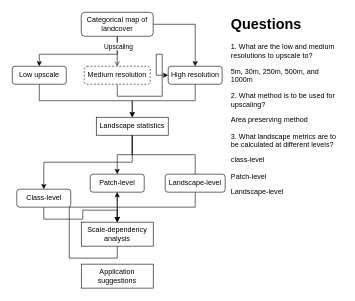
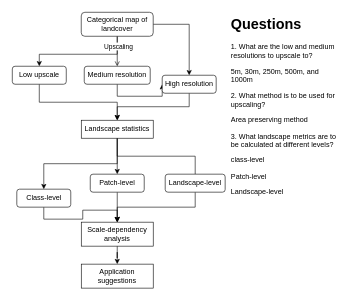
  <mxCell id="0" />
  <mxCell id="1" parent="0" />
  <mxCell id="2" style="edgeStyle=orthogonalEdgeStyle;rounded=0;orthogonalLoop=1;jettySize=auto;html=1;exitX=0.5;exitY=1;exitDx=0;exitDy=0;entryX=0.5;entryY=0;entryDx=0;entryDy=0;endArrow=open;" edge="1" parent="1" source="6" target="10"><mxGeometry relative="1" as="geometry" /></mxCell>
  <mxCell id="3" style="edgeStyle=orthogonalEdgeStyle;rounded=0;orthogonalLoop=1;jettySize=auto;html=1;exitX=0.5;exitY=1;exitDx=0;exitDy=0;entryX=0.5;entryY=0;entryDx=0;entryDy=0;" edge="1" parent="1" source="6" target="8"><mxGeometry relative="1" as="geometry"><Array as="points"><mxPoint x="195" y="90" /><mxPoint x="65" y="90" /></Array></mxGeometry></mxCell>
  <mxCell id="4" value="Upscaling" style="edgeLabel;html=1;align=center;verticalAlign=middle;resizable=0;points=[];" vertex="1" connectable="0" parent="3"><mxGeometry x="-0.822" y="1" relative="1" as="geometry"><mxPoint as="offset" /></mxGeometry></mxCell>
  <mxCell id="5" style="edgeStyle=orthogonalEdgeStyle;rounded=0;orthogonalLoop=1;jettySize=auto;html=1;exitX=1;exitY=0.5;exitDx=0;exitDy=0;entryX=0.5;entryY=0;entryDx=0;entryDy=0;" edge="1" parent="1" source="6" target="12"><mxGeometry relative="1" as="geometry" /></mxCell>
  <mxCell id="6" value="Categorical map of landcover" style="rounded=1;whiteSpace=wrap;html=1;" vertex="1" parent="1"><mxGeometry x="135" y="20" width="120" height="40" as="geometry" /></mxCell>
  <mxCell id="7" style="edgeStyle=orthogonalEdgeStyle;rounded=0;orthogonalLoop=1;jettySize=auto;html=1;exitX=0.5;exitY=1;exitDx=0;exitDy=0;entryX=0.5;entryY=0;entryDx=0;entryDy=0;" edge="1" parent="1" source="8" target="16"><mxGeometry relative="1" as="geometry" /></mxCell>
  <mxCell id="8" value="Low upscale" style="rounded=1;whiteSpace=wrap;html=1;" vertex="1" parent="1"><mxGeometry x="20" y="110" width="90" height="30" as="geometry" /></mxCell>
  <mxCell id="9" style="edgeStyle=orthogonalEdgeStyle;rounded=0;orthogonalLoop=1;jettySize=auto;html=1;exitX=0.5;exitY=1;exitDx=0;exitDy=0;" edge="1" parent="1" source="10" target="12"><mxGeometry relative="1" as="geometry" /></mxCell>
- <mxCell id="10" value="Medium resolution" style="rounded=1;whiteSpace=wrap;html=1;dashed=1;" vertex="1" parent="1"><mxGeometry x="140" y="110" width="110" height="30" as="geometry" /></mxCell>
+ <mxCell id="10" value="Medium resolution" style="rounded=1;whiteSpace=wrap;html=1;" vertex="1" parent="1"><mxGeometry x="140" y="110" width="110" height="30" as="geometry" /></mxCell>
  <mxCell id="11" style="edgeStyle=orthogonalEdgeStyle;rounded=0;orthogonalLoop=1;jettySize=auto;html=1;exitX=0.5;exitY=1;exitDx=0;exitDy=0;entryX=0.5;entryY=0;entryDx=0;entryDy=0;" edge="1" parent="1" source="12" target="16"><mxGeometry relative="1" as="geometry" /></mxCell>
- <mxCell id="12" value="High resolution" style="rounded=1;whiteSpace=wrap;html=1;" vertex="1" parent="1"><mxGeometry x="280" y="110" width="90" height="30" as="geometry" /></mxCell>
+ <mxCell id="12" value="High resolution" style="rounded=1;whiteSpace=wrap;html=1;" vertex="1" parent="1"><mxGeometry x="270" y="125" width="90" height="30" as="geometry" /></mxCell>
  <mxCell id="13" style="edgeStyle=orthogonalEdgeStyle;rounded=0;orthogonalLoop=1;jettySize=auto;html=1;exitX=0.5;exitY=1;exitDx=0;exitDy=0;entryX=0.5;entryY=0;entryDx=0;entryDy=0;" edge="1" parent="1" source="16" target="18"><mxGeometry relative="1" as="geometry" /></mxCell>
  <mxCell id="14" style="edgeStyle=orthogonalEdgeStyle;rounded=0;orthogonalLoop=1;jettySize=auto;html=1;exitX=0.5;exitY=1;exitDx=0;exitDy=0;entryX=0.5;entryY=0;entryDx=0;entryDy=0;" edge="1" parent="1" source="16" target="20"><mxGeometry relative="1" as="geometry" /></mxCell>
  <mxCell id="15" style="edgeStyle=orthogonalEdgeStyle;rounded=0;orthogonalLoop=1;jettySize=auto;html=1;exitX=0.5;exitY=1;exitDx=0;exitDy=0;entryX=0.5;entryY=0;entryDx=0;entryDy=0;endArrow=none;" edge="1" parent="1" source="16" target="22"><mxGeometry relative="1" as="geometry" /></mxCell>
- <mxCell id="16" value="Landscape statistics" style="rounded=0;whiteSpace=wrap;html=1;" vertex="1" parent="1"><mxGeometry x="160" y="195" width="120" height="30" as="geometry" /></mxCell>
+ <mxCell id="16" value="Landscape statistics" style="rounded=0;whiteSpace=wrap;html=1;" vertex="1" parent="1"><mxGeometry x="135" y="200" width="120" height="30" as="geometry" /></mxCell>
  <mxCell id="17" style="edgeStyle=orthogonalEdgeStyle;rounded=0;orthogonalLoop=1;jettySize=auto;html=1;exitX=0.5;exitY=1;exitDx=0;exitDy=0;" edge="1" parent="1" source="18" target="24"><mxGeometry relative="1" as="geometry" /></mxCell>
  <mxCell id="18" value="Class-level" style="rounded=1;whiteSpace=wrap;html=1;" vertex="1" parent="1"><mxGeometry x="27.5" y="315" width="90" height="30" as="geometry" /></mxCell>
  <mxCell id="19" style="edgeStyle=orthogonalEdgeStyle;rounded=0;orthogonalLoop=1;jettySize=auto;html=1;exitX=0.5;exitY=1;exitDx=0;exitDy=0;" edge="1" parent="1" source="20"><mxGeometry relative="1" as="geometry"><mxPoint x="195" y="370" as="targetPoint" /></mxGeometry></mxCell>
  <mxCell id="20" value="Patch-level" style="rounded=1;whiteSpace=wrap;html=1;" vertex="1" parent="1"><mxGeometry x="150" y="290" width="90" height="30" as="geometry" /></mxCell>
  <mxCell id="21" style="edgeStyle=orthogonalEdgeStyle;rounded=0;orthogonalLoop=1;jettySize=auto;html=1;exitX=0.5;exitY=1;exitDx=0;exitDy=0;entryX=0.5;entryY=0;entryDx=0;entryDy=0;" edge="1" parent="1" source="22" target="24"><mxGeometry relative="1" as="geometry" /></mxCell>
  <mxCell id="22" value="Landscape-level" style="rounded=1;whiteSpace=wrap;html=1;" vertex="1" parent="1"><mxGeometry x="275" y="290" width="100" height="30" as="geometry" /></mxCell>
- <mxCell id="23" style="edgeStyle=orthogonalEdgeStyle;rounded=0;orthogonalLoop=1;jettySize=auto;html=1;exitX=0.5;exitY=1;exitDx=0;exitDy=0;" edge="1" parent="1" source="24" target="20"><mxGeometry relative="1" as="geometry" /></mxCell>
+ <mxCell id="23" style="edgeStyle=orthogonalEdgeStyle;rounded=0;orthogonalLoop=1;jettySize=auto;html=1;exitX=0.5;exitY=1;exitDx=0;exitDy=0;" edge="1" parent="1" source="24" target="25"><mxGeometry relative="1" as="geometry" /></mxCell>
  <mxCell id="24" value="Scale-dependency analysis" style="rounded=0;whiteSpace=wrap;html=1;" vertex="1" parent="1"><mxGeometry x="135" y="370" width="120" height="40" as="geometry" /></mxCell>
  <mxCell id="25" value="Application suggestions" style="rounded=0;whiteSpace=wrap;html=1;" vertex="1" parent="1"><mxGeometry x="135" y="440" width="120" height="40" as="geometry" /></mxCell>
  <mxCell id="26" value="&lt;h1&gt;Questions&lt;/h1&gt;&lt;p&gt;1. What are the low and medium resolutions to upscale to?&amp;nbsp;&lt;/p&gt;&lt;p&gt;5m, 30m, 250m, 500m, and 1000m&lt;/p&gt;&lt;p&gt;2. What method is to be used for upscaling?&lt;/p&gt;&lt;p&gt;Area preserving method&lt;/p&gt;&lt;p&gt;3. What landscape metrics are to be calculated at different levels?&lt;/p&gt;&lt;p&gt;class-level&lt;/p&gt;&lt;p&gt;Patch-level&lt;/p&gt;&lt;p&gt;Landscape-level&lt;/p&gt;" style="text;html=1;strokeColor=none;fillColor=none;spacing=5;spacingTop=-20;whiteSpace=wrap;overflow=hidden;rounded=0;" vertex="1" parent="1"><mxGeometry x="380" y="20" width="190" height="310" as="geometry" /></mxCell>
